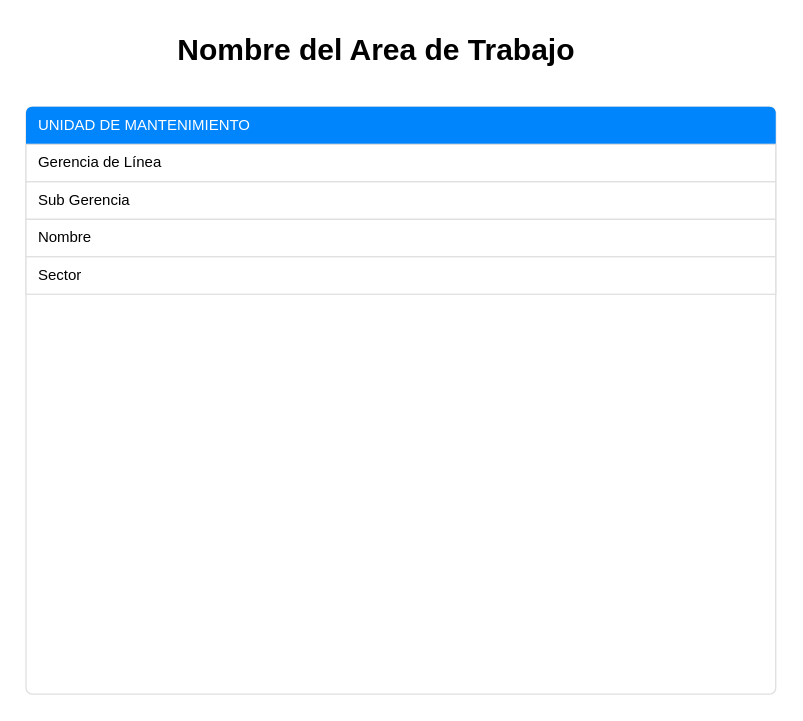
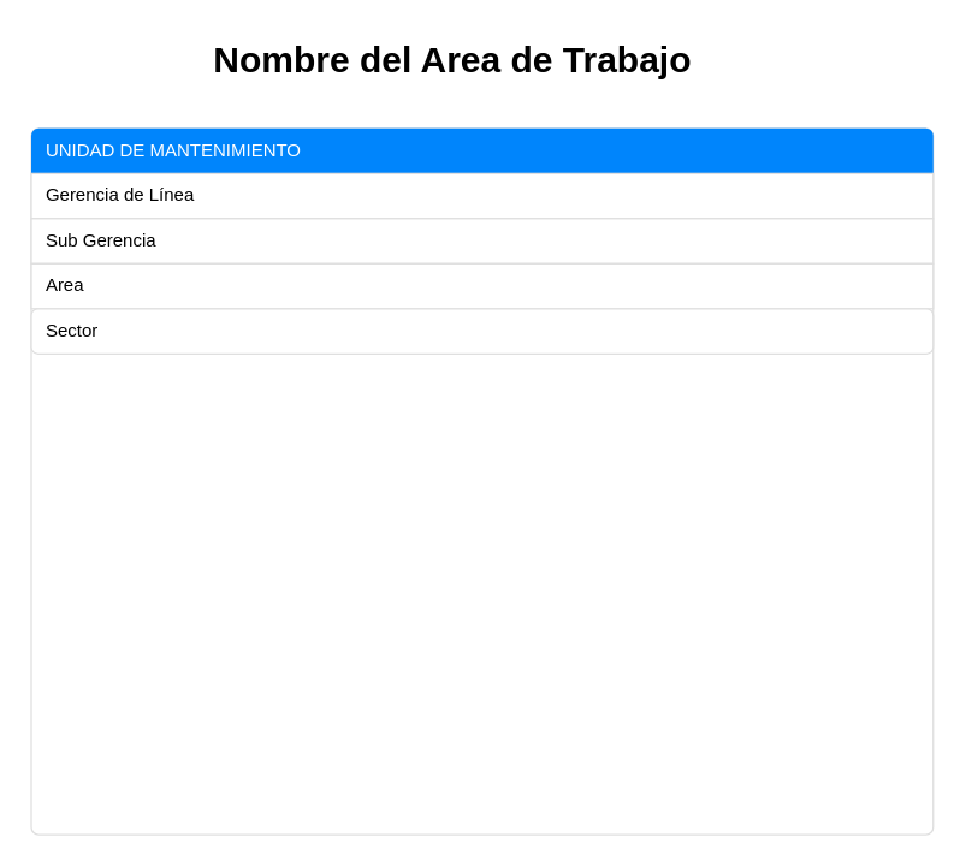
  <mxCell id="0" />
  <mxCell id="1" parent="0" />
  <mxCell id="2" value="" style="html=1;shadow=0;dashed=0;shape=mxgraph.bootstrap.rrect;rSize=5;strokeColor=#DFDFDF;html=1;whiteSpace=wrap;fillColor=#FFFFFF;fontColor=#000000;" vertex="1" parent="1"><mxGeometry x="20" y="85" width="600" height="470" as="geometry" /></mxCell>
  <mxCell id="3" value="UNIDAD DE MANTENIMIENTO" style="html=1;shadow=0;dashed=0;shape=mxgraph.bootstrap.topButton;rSize=5;strokeColor=none;fillColor=#0085FC;fontColor=#ffffff;perimeter=none;whiteSpace=wrap;resizeWidth=1;align=left;spacing=10;" vertex="1" parent="2"><mxGeometry width="600" height="30" relative="1" as="geometry" /></mxCell>
  <mxCell id="4" value="Gerencia de Línea" style="strokeColor=inherit;fillColor=inherit;gradientColor=inherit;fontColor=inherit;html=1;shadow=0;dashed=0;perimeter=none;whiteSpace=wrap;resizeWidth=1;align=left;spacing=10;" vertex="1" parent="2"><mxGeometry width="600" height="30" relative="1" as="geometry"><mxPoint y="30" as="offset" /></mxGeometry></mxCell>
  <mxCell id="5" value="Sub Gerencia" style="strokeColor=inherit;fillColor=inherit;gradientColor=inherit;fontColor=inherit;html=1;shadow=0;dashed=0;perimeter=none;whiteSpace=wrap;resizeWidth=1;align=left;spacing=10;" vertex="1" parent="2"><mxGeometry width="600" height="30" relative="1" as="geometry"><mxPoint y="60" as="offset" /></mxGeometry></mxCell>
- <mxCell id="6" value="Nombre&amp;nbsp;" style="strokeColor=inherit;fillColor=inherit;gradientColor=inherit;fontColor=inherit;html=1;shadow=0;dashed=0;perimeter=none;whiteSpace=wrap;resizeWidth=1;align=left;spacing=10;" vertex="1" parent="2"><mxGeometry y="90" width="600" height="30" as="geometry" /></mxCell>
- <mxCell id="7" value="Sector" style="strokeColor=inherit;fillColor=inherit;gradientColor=inherit;fontColor=inherit;html=1;shadow=0;dashed=0;perimeter=none;whiteSpace=wrap;resizeWidth=1;align=left;spacing=10;" vertex="1" parent="2"><mxGeometry y="120" width="600" height="30" as="geometry" /></mxCell>
+ <mxCell id="6" value="Area&amp;nbsp;" style="strokeColor=inherit;fillColor=inherit;gradientColor=inherit;fontColor=inherit;html=1;shadow=0;dashed=0;perimeter=none;whiteSpace=wrap;resizeWidth=1;align=left;spacing=10;" vertex="1" parent="2"><mxGeometry y="90" width="600" height="30" as="geometry" /></mxCell>
+ <mxCell id="7" value="Sector" style="strokeColor=inherit;fillColor=inherit;gradientColor=inherit;fontColor=inherit;html=1;shadow=0;dashed=0;whiteSpace=wrap;resizeWidth=1;align=left;spacing=10;rounded=1;" vertex="1" parent="2"><mxGeometry y="120" width="600" height="30" as="geometry" /></mxCell>
  <mxCell id="8" value="Nombre del Area de Trabajo" style="text;strokeColor=none;fillColor=none;html=1;fontSize=24;fontStyle=1;verticalAlign=middle;align=center;" vertex="1" parent="1"><mxGeometry x="140" y="20" width="320" height="40" as="geometry" /></mxCell>
